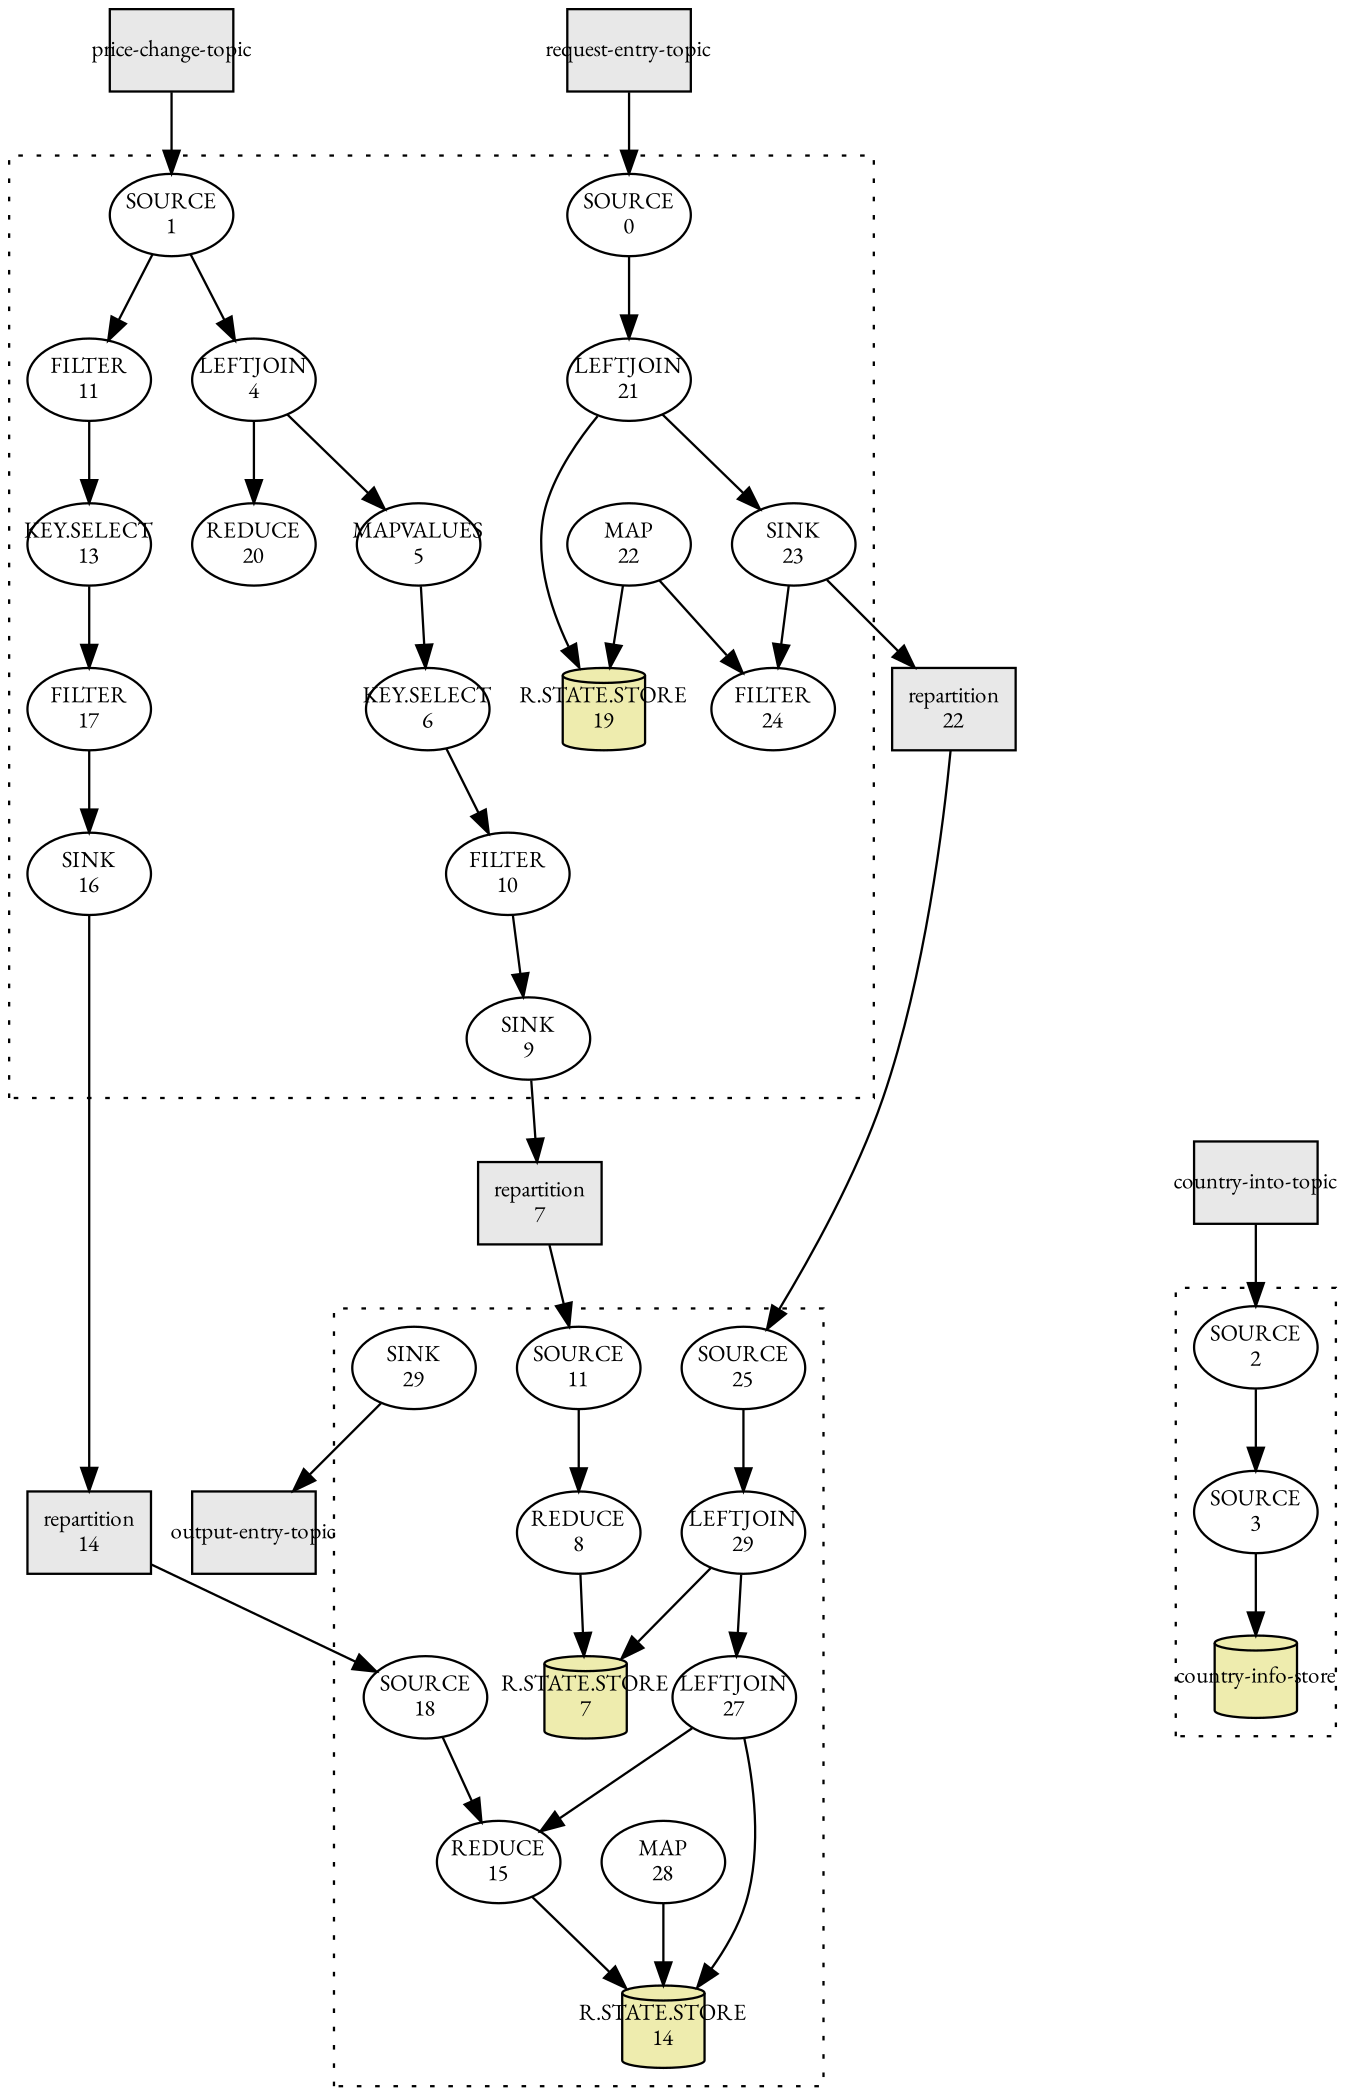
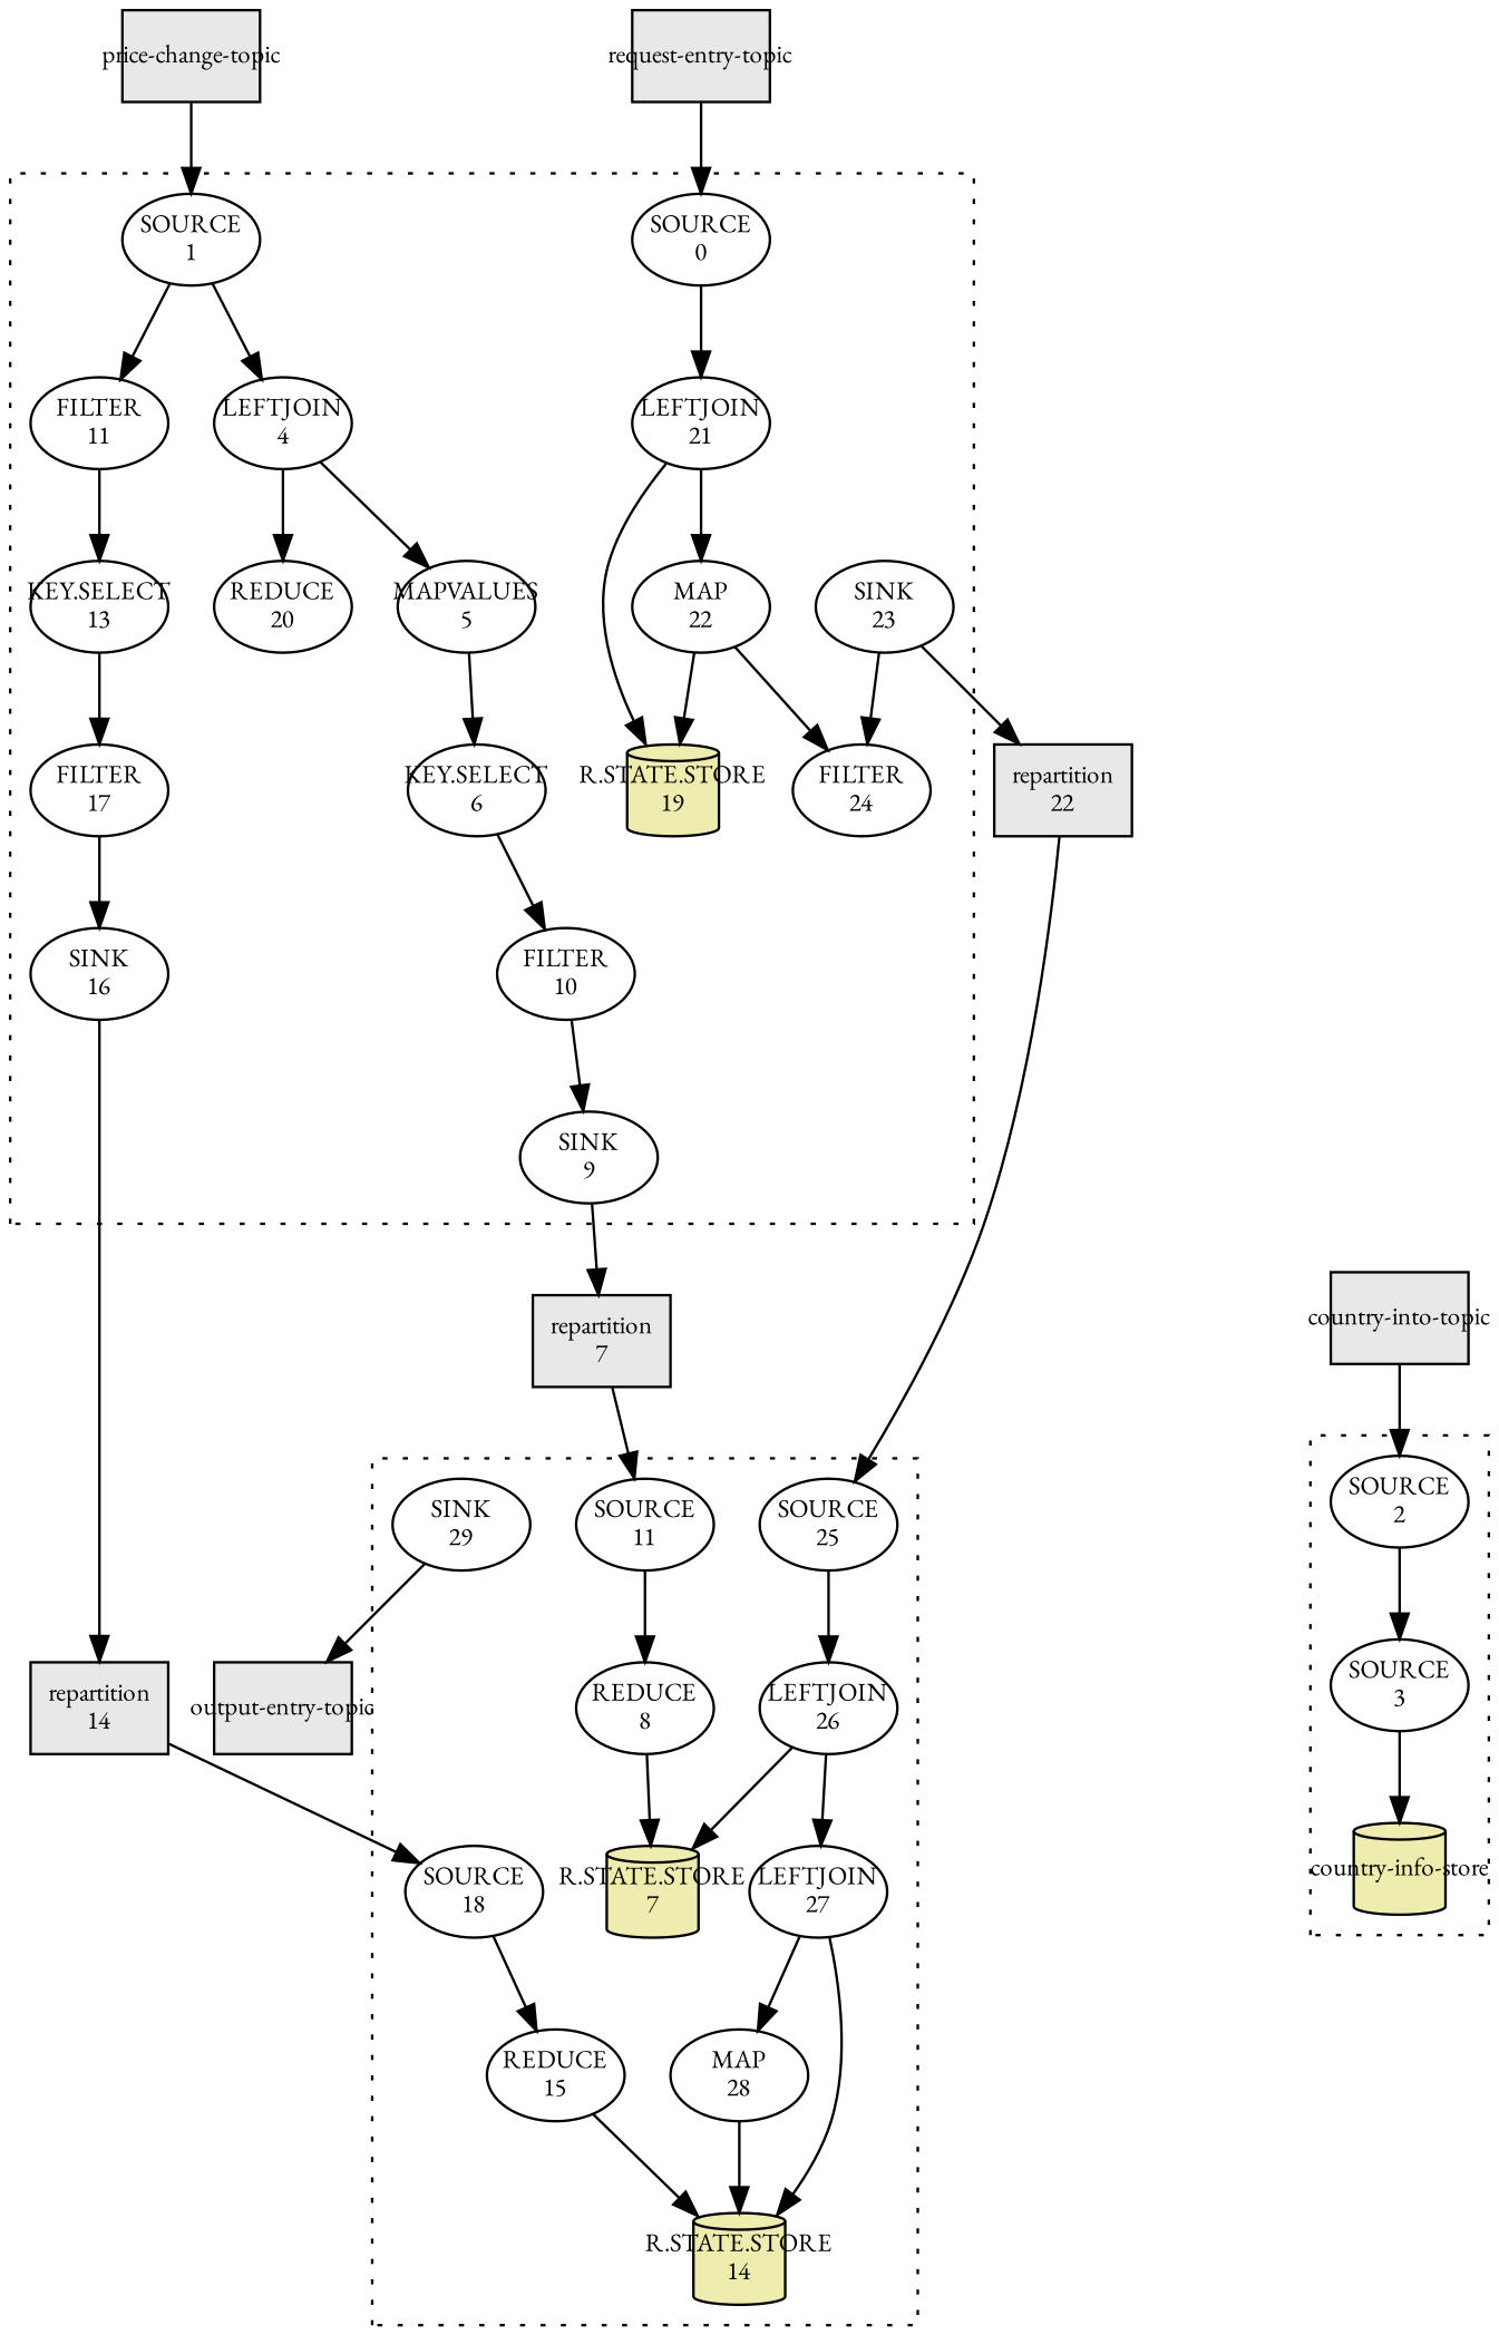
  digraph {
    fontname="EB Garamond"
    fontsize=10
    nodesep=0.25
    pack=true
    packmode=clust
    ranksep=0.5
    node [fixedsize=true fontname="EB Garamond" fontsize=10 shape=ellipse]
    edge [fontname="EB Garamond" fontsize=10]
    n1 [label="SINK\n9"]
    n2 [label="SINK\n16"]
    n3 [label="SINK\n23"]
    n4 [label="SOURCE\n1"]
    n5 [label="FILTER\n11"]
    n6 [label="LEFTJOIN\n4"]
    n7 [label="SOURCE\n0"]
    n8 [label="LEFTJOIN\n21"]
    n9 [label="FILTER\n10"]
    n10 [label="KEY.SELECT\n13"]
    n11 [label="FILTER\n17"]
    n12 [label="FILTER\n24"]
    n13 [label="KEY.SELECT\n6"]
    n14 [label="MAPVALUES\n5"]
    n15 [label="REDUCE\n20"]
    n16 [fillcolor="#eeecae" label="R.STATE.STORE\n19" shape=cylinder style=filled width=0.5]
    n17 [label="MAP\n22"]
    n18 [label="SOURCE\n25"]
-   n19 [label="LEFTJOIN\n29"]
+   n19 [label="LEFTJOIN\n26"]
    n20 [label="SOURCE\n11"]
    n21 [label="REDUCE\n8"]
    n22 [label="SOURCE\n18"]
    n23 [label="REDUCE\n15"]
    n24 [label="SINK\n29"]
    n25 [label="LEFTJOIN\n27"]
    n26 [fillcolor="#eeecae" label="R.STATE.STORE\n7" shape=cylinder style=filled width=0.5]
    n27 [label="MAP\n28"]
    n28 [fillcolor="#eeecae" label="R.STATE.STORE\n14" shape=cylinder style=filled width=0.5]
    n29 [label="SOURCE\n2"]
    n30 [label="SOURCE\n3"]
    n31 [fillcolor="#eeecae" label="country-info-store" shape=cylinder style=filled width=0.5]
    n32 [fillcolor="#e8e8e8" label="repartition\n7" shape=box style=filled]
    n33 [fillcolor="#e8e8e8" label="repartition\n14" shape=box style=filled]
    n34 [fillcolor="#e8e8e8" label="repartition\n22" shape=box style=filled]
    n35 [fillcolor="#e8e8e8" label="output-entry-topic" shape=box style=filled]
    n36 [fillcolor="#e8e8e8" label="country-into-topic" shape=box style=filled]
    n37 [fillcolor="#e8e8e8" label="price-change-topic" shape=box style=filled]
    n38 [fillcolor="#e8e8e8" label="request-entry-topic" shape=box style=filled]
    subgraph cluster_1 {
      style=dotted
      n1
      n2
      n3
      n4
      n5
      n6
      n7
      n8
      n9
      n10
      n11
      n12
      n13
      n14
      n15
      n16
      n17
    }
    subgraph cluster_2 {
      style=dotted
      n18
      n19
      n20
      n21
      n22
      n23
      n24
      n25
      n26
      n27
      n28
    }
    subgraph cluster_3 {
      style=dotted
      n29
      n30
      n31
    }
    n1 -> n32
    n2 -> n33
    n3 -> n12
    n3 -> n34
    n4 -> n5
    n4 -> n6
    n5 -> n10
    n6 -> n14
    n6 -> n15
    n7 -> n8
    n8 -> n16
-   n8 -> n3
+   n8 -> n17
    n9 -> n1
    n10 -> n11
    n11 -> n2
    n13 -> n9
    n14 -> n13
    n17 -> n12
    n17 -> n16
    n18 -> n19
    n19 -> n25
    n19 -> n26
    n20 -> n21
    n21 -> n26
    n22 -> n23
    n23 -> n28
    n24 -> n35
-   n25 -> n23
+   n25 -> n27
    n25 -> n28
    n27 -> n28
    n29 -> n30
    n30 -> n31
    n32 -> n20
    n33 -> n22
    n34 -> n18
    n36 -> n29
    n37 -> n4
    n38 -> n7
  }
